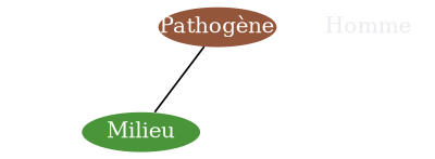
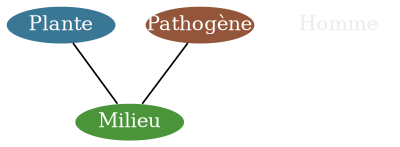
  graph {
    node [color=transparent fixedsize=true fontcolor=white fontsize=12 style=filled]
+   Plante [fillcolor="#3a7794" height=0.3 width=0.9]
    Milieu [fillcolor="#4a943a" height=0.3 width=0.9]
    "Pathogène" [fillcolor="#94563a" height=0.3 width=0.9]
    Homme [fillcolor=transparent fontcolor="#E9EBEE" height=0.3 width=0.9]
+   Plante -- Milieu
    "Pathogène" -- Milieu
  }
